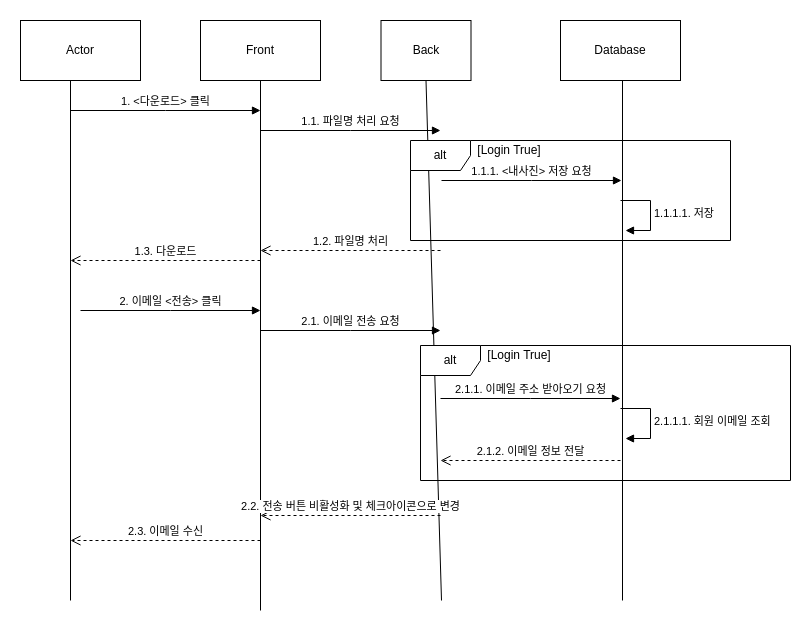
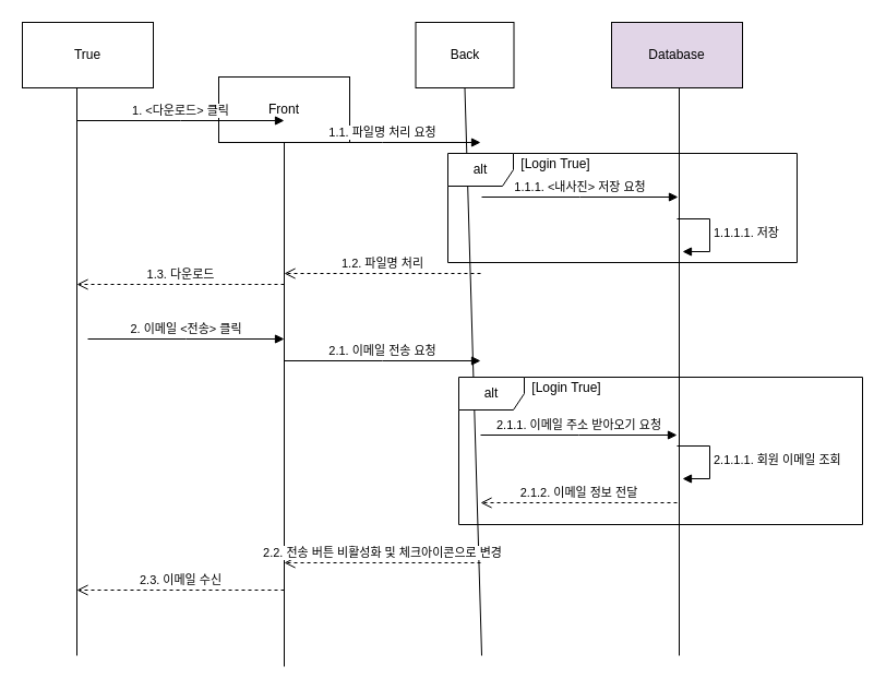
  <mxCell id="0" />
  <mxCell id="1" parent="0" />
- <mxCell id="2" value="Actor" style="rounded=0;whiteSpace=wrap;html=1;" parent="1" vertex="1"><mxGeometry x="20" y="20" width="120" height="60" as="geometry" /></mxCell>
- <mxCell id="3" value="Front" style="rounded=0;whiteSpace=wrap;html=1;" parent="1" vertex="1"><mxGeometry x="200" y="20" width="120" height="60" as="geometry" /></mxCell>
+ <mxCell id="2" value="True" style="rounded=0;whiteSpace=wrap;html=1;" parent="1" vertex="1"><mxGeometry x="20" y="20" width="120" height="60" as="geometry" /></mxCell>
+ <mxCell id="3" value="Front" style="rounded=0;whiteSpace=wrap;html=1;" parent="1" vertex="1"><mxGeometry x="200" y="70" width="120" height="60" as="geometry" /></mxCell>
  <mxCell id="4" value="Back" style="rounded=0;whiteSpace=wrap;html=1;" parent="1" vertex="1"><mxGeometry x="380.5" y="20" width="90" height="60" as="geometry" /></mxCell>
- <mxCell id="5" value="Database" style="rounded=0;whiteSpace=wrap;html=1;" parent="1" vertex="1"><mxGeometry x="560" y="20" width="120" height="60" as="geometry" /></mxCell>
+ <mxCell id="5" value="Database" style="rounded=0;whiteSpace=wrap;html=1;fillColor=#e1d5e7;" parent="1" vertex="1"><mxGeometry x="560" y="20" width="120" height="60" as="geometry" /></mxCell>
  <mxCell id="6" value="" style="endArrow=none;html=1;rounded=0;entryX=0.45;entryY=1.007;entryDx=0;entryDy=0;entryPerimeter=0;" parent="1" edge="1"><mxGeometry width="50" height="50" relative="1" as="geometry"><mxPoint x="70" y="600" as="sourcePoint" /><mxPoint x="70" y="80.42" as="targetPoint" /></mxGeometry></mxCell>
  <mxCell id="7" value="" style="endArrow=none;html=1;rounded=0;entryX=0.5;entryY=1;entryDx=0;entryDy=0;" parent="1" target="3" edge="1"><mxGeometry width="50" height="50" relative="1" as="geometry"><mxPoint x="260" y="610" as="sourcePoint" /><mxPoint x="270" y="90" as="targetPoint" /></mxGeometry></mxCell>
  <mxCell id="8" value="" style="endArrow=none;html=1;rounded=0;entryX=0.5;entryY=1;entryDx=0;entryDy=0;" parent="1" target="4" edge="1"><mxGeometry width="50" height="50" relative="1" as="geometry"><mxPoint x="441" y="600" as="sourcePoint" /><mxPoint x="267" y="90" as="targetPoint" /></mxGeometry></mxCell>
  <mxCell id="9" value="" style="endArrow=none;html=1;rounded=0;" parent="1" edge="1"><mxGeometry width="50" height="50" relative="1" as="geometry"><mxPoint x="622" y="600" as="sourcePoint" /><mxPoint x="622" y="80" as="targetPoint" /></mxGeometry></mxCell>
  <mxCell id="10" value="1. &amp;lt;다운로드&amp;gt; 클릭" style="html=1;verticalAlign=bottom;endArrow=block;edgeStyle=elbowEdgeStyle;elbow=vertical;curved=0;rounded=0;" parent="1" edge="1"><mxGeometry width="80" relative="1" as="geometry"><mxPoint x="70" y="110" as="sourcePoint" /><mxPoint x="260" y="110" as="targetPoint" /></mxGeometry></mxCell>
  <mxCell id="11" value="1.1. 파일명 처리 요청" style="html=1;verticalAlign=bottom;endArrow=block;edgeStyle=elbowEdgeStyle;elbow=vertical;curved=0;rounded=0;" parent="1" edge="1"><mxGeometry width="80" relative="1" as="geometry"><mxPoint x="260" y="130" as="sourcePoint" /><mxPoint x="440" y="130" as="targetPoint" /></mxGeometry></mxCell>
  <mxCell id="12" value="alt" style="shape=umlFrame;whiteSpace=wrap;html=1;pointerEvents=0;" parent="1" vertex="1"><mxGeometry x="410" y="140" width="320" height="100" as="geometry" /></mxCell>
  <mxCell id="13" value="1.1.1. &amp;lt;내사진&amp;gt; 저장 요청" style="html=1;verticalAlign=bottom;endArrow=block;edgeStyle=elbowEdgeStyle;elbow=vertical;curved=0;rounded=0;" parent="1" edge="1"><mxGeometry width="80" relative="1" as="geometry"><mxPoint x="441" y="180" as="sourcePoint" /><mxPoint x="621" y="180" as="targetPoint" /></mxGeometry></mxCell>
  <mxCell id="14" value="1.1.1.1. 저장" style="html=1;align=left;spacingLeft=2;endArrow=block;rounded=0;edgeStyle=orthogonalEdgeStyle;curved=0;rounded=0;" parent="1" edge="1"><mxGeometry relative="1" as="geometry"><mxPoint x="620" y="200" as="sourcePoint" /><Array as="points"><mxPoint x="650" y="230" /></Array><mxPoint x="625" y="230" as="targetPoint" /></mxGeometry></mxCell>
  <mxCell id="15" value="1.2. 파일명 처리" style="html=1;verticalAlign=bottom;endArrow=open;dashed=1;endSize=8;edgeStyle=elbowEdgeStyle;elbow=vertical;curved=0;rounded=0;" parent="1" edge="1"><mxGeometry relative="1" as="geometry"><mxPoint x="440" y="250" as="sourcePoint" /><mxPoint x="260" y="250" as="targetPoint" /></mxGeometry></mxCell>
  <mxCell id="16" value="1.3. 다운로드" style="html=1;verticalAlign=bottom;endArrow=open;dashed=1;endSize=8;edgeStyle=elbowEdgeStyle;elbow=vertical;curved=0;rounded=0;" parent="1" edge="1"><mxGeometry relative="1" as="geometry"><mxPoint x="260" y="260" as="sourcePoint" /><mxPoint x="70" y="260" as="targetPoint" /></mxGeometry></mxCell>
  <mxCell id="17" value="[Login True]" style="text;html=1;strokeColor=none;fillColor=none;align=center;verticalAlign=middle;whiteSpace=wrap;rounded=0;" parent="1" vertex="1"><mxGeometry x="469" y="135" width="80" height="30" as="geometry" /></mxCell>
  <mxCell id="18" value="2. 이메일 &amp;lt;전송&amp;gt; 클릭" style="html=1;verticalAlign=bottom;endArrow=block;edgeStyle=elbowEdgeStyle;elbow=vertical;curved=0;rounded=0;" parent="1" edge="1"><mxGeometry width="80" relative="1" as="geometry"><mxPoint x="80" y="310" as="sourcePoint" /><mxPoint x="260" y="310" as="targetPoint" /></mxGeometry></mxCell>
  <mxCell id="19" value="2.1. 이메일 전송 요청" style="html=1;verticalAlign=bottom;endArrow=block;edgeStyle=elbowEdgeStyle;elbow=vertical;curved=0;rounded=0;" parent="1" edge="1"><mxGeometry width="80" relative="1" as="geometry"><mxPoint x="260" y="330" as="sourcePoint" /><mxPoint x="440" y="330" as="targetPoint" /></mxGeometry></mxCell>
  <mxCell id="20" value="2.1.1. 이메일 주소 받아오기 요청" style="html=1;verticalAlign=bottom;endArrow=block;edgeStyle=elbowEdgeStyle;elbow=vertical;curved=0;rounded=0;" parent="1" edge="1"><mxGeometry width="80" relative="1" as="geometry"><mxPoint x="440" y="398" as="sourcePoint" /><mxPoint x="620" y="398" as="targetPoint" /></mxGeometry></mxCell>
  <mxCell id="21" value="2.1.1.1. 회원 이메일 조회" style="html=1;align=left;spacingLeft=2;endArrow=block;rounded=0;edgeStyle=orthogonalEdgeStyle;curved=0;rounded=0;" parent="1" edge="1"><mxGeometry relative="1" as="geometry"><mxPoint x="620" y="408" as="sourcePoint" /><Array as="points"><mxPoint x="650" y="438" /></Array><mxPoint x="625" y="438" as="targetPoint" /></mxGeometry></mxCell>
  <mxCell id="22" value="alt" style="shape=umlFrame;whiteSpace=wrap;html=1;pointerEvents=0;" parent="1" vertex="1"><mxGeometry x="420" y="345" width="370" height="135" as="geometry" /></mxCell>
  <mxCell id="23" value="[Login True]" style="text;html=1;strokeColor=none;fillColor=none;align=center;verticalAlign=middle;whiteSpace=wrap;rounded=0;" parent="1" vertex="1"><mxGeometry x="479" y="340" width="80" height="30" as="geometry" /></mxCell>
  <mxCell id="24" value="2.1.2. 이메일 정보 전달" style="html=1;verticalAlign=bottom;endArrow=open;dashed=1;endSize=8;edgeStyle=elbowEdgeStyle;elbow=vertical;curved=0;rounded=0;" parent="1" edge="1"><mxGeometry relative="1" as="geometry"><mxPoint x="620" y="460" as="sourcePoint" /><mxPoint x="440" y="460" as="targetPoint" /></mxGeometry></mxCell>
  <mxCell id="25" value="2.2. 전송 버튼 비활성화 및 체크아이콘으로 변경" style="html=1;verticalAlign=bottom;endArrow=open;dashed=1;endSize=8;edgeStyle=elbowEdgeStyle;elbow=vertical;curved=0;rounded=0;" parent="1" edge="1"><mxGeometry relative="1" as="geometry"><mxPoint x="440" y="515" as="sourcePoint" /><mxPoint x="260" y="515" as="targetPoint" /></mxGeometry></mxCell>
  <mxCell id="26" value="2.3. 이메일 수신" style="html=1;verticalAlign=bottom;endArrow=open;dashed=1;endSize=8;edgeStyle=elbowEdgeStyle;elbow=vertical;curved=0;rounded=0;" parent="1" edge="1"><mxGeometry relative="1" as="geometry"><mxPoint x="260" y="540" as="sourcePoint" /><mxPoint x="70" y="540" as="targetPoint" /></mxGeometry></mxCell>
